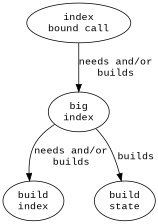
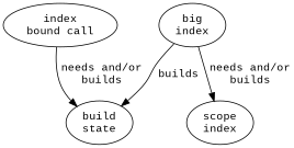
  digraph {
    fontname="Liberation Mono"
    node [fontname="Liberation Mono"]
    edge [fontname="Liberation Mono"]
    n1 [label="index\nbound call"]
    n2 [label="big\nindex"]
-   n3 [label="build\nindex"]
+   n3 [label="scope\nindex"]
    n4 [label="build\nstate"]
-   n1 -> n2 [label="needs and/or\nbuilds"]
+   n1 -> n4 [label="needs and/or\nbuilds"]
    n2 -> n3 [label="needs and/or\nbuilds"]
    n2 -> n4 [label=builds]
  }
